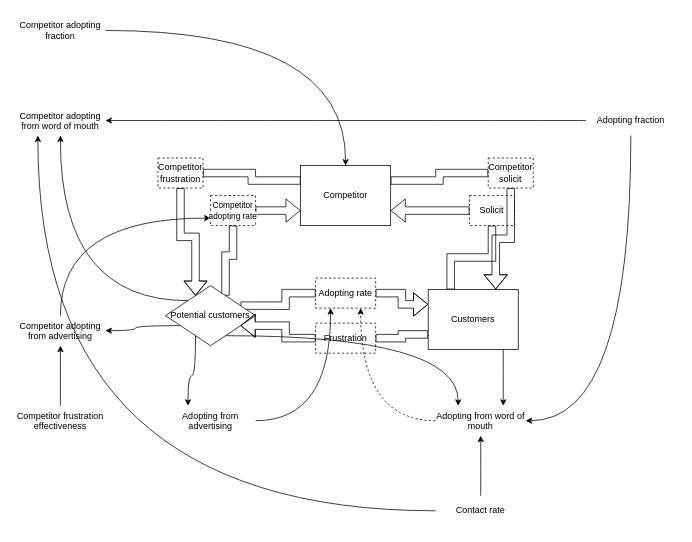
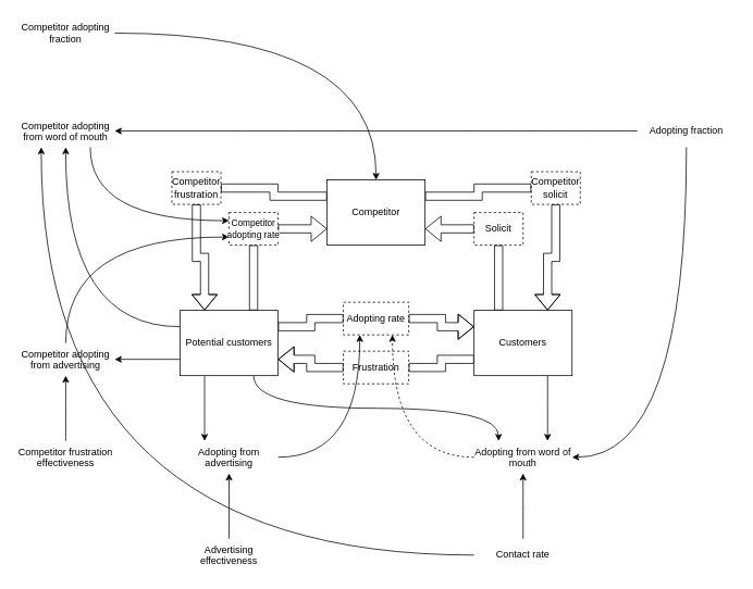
  <mxCell id="0" />
  <mxCell id="1" parent="0" />
  <mxCell id="2" style="edgeStyle=orthogonalEdgeStyle;curved=1;rounded=0;comic=0;orthogonalLoop=1;jettySize=auto;html=1;exitX=0.25;exitY=1;exitDx=0;exitDy=0;entryX=0.25;entryY=0;entryDx=0;entryDy=0;" edge="1" parent="1" source="8" target="24"><mxGeometry relative="1" as="geometry" /></mxCell>
  <mxCell id="3" style="edgeStyle=orthogonalEdgeStyle;shape=flexArrow;curved=1;rounded=0;comic=0;orthogonalLoop=1;jettySize=auto;html=1;exitX=1;exitY=0.25;exitDx=0;exitDy=0;entryX=0;entryY=0.5;entryDx=0;entryDy=0;endArrow=none;endFill=0;" edge="1" parent="1" source="8" target="31"><mxGeometry relative="1" as="geometry" /></mxCell>
  <mxCell id="4" style="edgeStyle=orthogonalEdgeStyle;curved=1;rounded=0;comic=0;orthogonalLoop=1;jettySize=auto;html=1;endArrow=classic;endFill=1;exitX=0;exitY=0.75;exitDx=0;exitDy=0;" edge="1" parent="1" source="8" target="37"><mxGeometry relative="1" as="geometry" /></mxCell>
  <mxCell id="5" style="edgeStyle=orthogonalEdgeStyle;shape=flexArrow;curved=1;rounded=0;comic=0;orthogonalLoop=1;jettySize=auto;html=1;entryX=0.5;entryY=1;entryDx=0;entryDy=0;endArrow=none;endFill=0;exitX=0.75;exitY=0;exitDx=0;exitDy=0;" edge="1" parent="1" source="8" target="47"><mxGeometry relative="1" as="geometry" /></mxCell>
  <mxCell id="6" style="edgeStyle=orthogonalEdgeStyle;curved=1;rounded=0;comic=0;orthogonalLoop=1;jettySize=auto;html=1;endArrow=classic;endFill=1;entryX=0.5;entryY=1;entryDx=0;entryDy=0;" edge="1" parent="1" source="8" target="33"><mxGeometry relative="1" as="geometry"><Array as="points"><mxPoint x="80" y="400" /></Array></mxGeometry></mxCell>
  <mxCell id="7" style="edgeStyle=orthogonalEdgeStyle;curved=1;rounded=0;comic=0;orthogonalLoop=1;jettySize=auto;html=1;endArrow=classic;endFill=1;exitX=0.75;exitY=1;exitDx=0;exitDy=0;entryX=0.25;entryY=0;entryDx=0;entryDy=0;" edge="1" parent="1" source="8" target="20"><mxGeometry relative="1" as="geometry" /></mxCell>
- <mxCell id="8" value="Potential customers" style="rhombus;whiteSpace=wrap;html=1;" vertex="1" parent="1"><mxGeometry x="220" y="380" width="120" height="80" as="geometry" /></mxCell>
+ <mxCell id="8" value="Potential customers" style="rounded=0;whiteSpace=wrap;html=1;" vertex="1" parent="1"><mxGeometry x="220" y="380" width="120" height="80" as="geometry" /></mxCell>
  <mxCell id="9" value="" style="edgeStyle=orthogonalEdgeStyle;curved=1;rounded=0;comic=0;orthogonalLoop=1;jettySize=auto;html=1;" edge="1" parent="1" source="12" target="20"><mxGeometry relative="1" as="geometry"><Array as="points"><mxPoint x="670" y="500" /><mxPoint x="670" y="500" /></Array></mxGeometry></mxCell>
  <mxCell id="10" style="edgeStyle=orthogonalEdgeStyle;curved=1;rounded=0;comic=0;orthogonalLoop=1;jettySize=auto;html=1;exitX=0;exitY=0.75;exitDx=0;exitDy=0;shape=flexArrow;endArrow=none;endFill=0;" edge="1" parent="1" source="12" target="29"><mxGeometry relative="1" as="geometry" /></mxCell>
  <mxCell id="11" style="edgeStyle=orthogonalEdgeStyle;shape=flexArrow;curved=1;rounded=0;comic=0;orthogonalLoop=1;jettySize=auto;html=1;exitX=0.25;exitY=0;exitDx=0;exitDy=0;endArrow=none;endFill=0;" edge="1" parent="1" source="12" target="45"><mxGeometry relative="1" as="geometry" /></mxCell>
- <mxCell id="12" value="Customers" style="rounded=0;whiteSpace=wrap;html=1;" vertex="1" parent="1"><mxGeometry x="570" y="385" width="120" height="80" as="geometry" /></mxCell>
+ <mxCell id="12" value="Customers" style="rounded=0;whiteSpace=wrap;html=1;" vertex="1" parent="1"><mxGeometry x="580" y="380" width="120" height="80" as="geometry" /></mxCell>
  <mxCell id="13" style="edgeStyle=orthogonalEdgeStyle;curved=1;rounded=0;comic=0;orthogonalLoop=1;jettySize=auto;html=1;exitX=0;exitY=0.25;exitDx=0;exitDy=0;entryX=1;entryY=0.5;entryDx=0;entryDy=0;endArrow=none;endFill=0;shape=flexArrow;" edge="1" parent="1" source="15" target="41"><mxGeometry relative="1" as="geometry" /></mxCell>
  <mxCell id="14" style="edgeStyle=orthogonalEdgeStyle;shape=flexArrow;curved=1;rounded=0;comic=0;orthogonalLoop=1;jettySize=auto;html=1;exitX=1;exitY=0.25;exitDx=0;exitDy=0;endArrow=none;endFill=0;" edge="1" parent="1" source="15" target="43"><mxGeometry relative="1" as="geometry" /></mxCell>
  <mxCell id="15" value="Competitor" style="rounded=0;whiteSpace=wrap;html=1;" vertex="1" parent="1"><mxGeometry x="400" y="220" width="120" height="80" as="geometry" /></mxCell>
  <mxCell id="16" style="edgeStyle=orthogonalEdgeStyle;curved=1;rounded=0;comic=0;orthogonalLoop=1;jettySize=auto;html=1;entryX=0.5;entryY=1;entryDx=0;entryDy=0;" edge="1" parent="1" source="18" target="20"><mxGeometry relative="1" as="geometry" /></mxCell>
  <mxCell id="17" style="edgeStyle=orthogonalEdgeStyle;curved=1;rounded=0;comic=0;orthogonalLoop=1;jettySize=auto;html=1;entryX=0.25;entryY=1;entryDx=0;entryDy=0;endArrow=classic;endFill=1;" edge="1" parent="1" source="18" target="33"><mxGeometry relative="1" as="geometry" /></mxCell>
  <mxCell id="18" value="Contact rate" style="text;html=1;strokeColor=none;fillColor=none;align=center;verticalAlign=middle;whiteSpace=wrap;rounded=0;" vertex="1" parent="1"><mxGeometry x="580" y="660" width="120" height="40" as="geometry" /></mxCell>
  <mxCell id="19" style="edgeStyle=orthogonalEdgeStyle;curved=1;rounded=0;comic=0;orthogonalLoop=1;jettySize=auto;html=1;endArrow=classic;endFill=1;entryX=0.75;entryY=1;entryDx=0;entryDy=0;dashed=1;" edge="1" parent="1" source="20" target="31"><mxGeometry relative="1" as="geometry" /></mxCell>
  <mxCell id="20" value="Adopting from word of mouth" style="text;html=1;whiteSpace=wrap;align=center;" vertex="1" parent="1"><mxGeometry x="580" y="540" width="120" height="40" as="geometry" /></mxCell>
+ <mxCell id="21" style="edgeStyle=orthogonalEdgeStyle;curved=1;rounded=0;comic=0;orthogonalLoop=1;jettySize=auto;html=1;" edge="1" parent="1" source="22" target="24"><mxGeometry relative="1" as="geometry" /></mxCell>
+ <mxCell id="22" value="Advertising effectiveness" style="text;html=1;whiteSpace=wrap;align=center;" vertex="1" parent="1"><mxGeometry x="220" y="660" width="120" height="40" as="geometry" /></mxCell>
  <mxCell id="23" style="edgeStyle=orthogonalEdgeStyle;curved=1;rounded=0;comic=0;orthogonalLoop=1;jettySize=auto;html=1;endArrow=classic;endFill=1;entryX=0.25;entryY=1;entryDx=0;entryDy=0;" edge="1" parent="1" source="24" target="31"><mxGeometry relative="1" as="geometry" /></mxCell>
  <mxCell id="24" value="Adopting from advertising" style="text;html=1;whiteSpace=wrap;align=center;" vertex="1" parent="1"><mxGeometry x="220" y="540" width="120" height="40" as="geometry" /></mxCell>
  <mxCell id="25" value="" style="edgeStyle=orthogonalEdgeStyle;curved=1;rounded=0;comic=0;orthogonalLoop=1;jettySize=auto;html=1;exitX=0.5;exitY=1;exitDx=0;exitDy=0;entryX=1;entryY=0.5;entryDx=0;entryDy=0;" edge="1" parent="1" source="27" target="20"><mxGeometry relative="1" as="geometry"><Array as="points"><mxPoint x="840" y="560" /></Array></mxGeometry></mxCell>
  <mxCell id="26" style="edgeStyle=orthogonalEdgeStyle;curved=1;rounded=0;comic=0;orthogonalLoop=1;jettySize=auto;html=1;endArrow=classic;endFill=1;" edge="1" parent="1" source="27" target="33"><mxGeometry relative="1" as="geometry" /></mxCell>
  <mxCell id="27" value="Adopting fraction" style="text;html=1;strokeColor=none;fillColor=none;align=center;verticalAlign=middle;whiteSpace=wrap;rounded=0;" vertex="1" parent="1"><mxGeometry x="780" y="140" width="120" height="40" as="geometry" /></mxCell>
  <mxCell id="28" style="edgeStyle=orthogonalEdgeStyle;curved=1;rounded=0;comic=0;orthogonalLoop=1;jettySize=auto;html=1;entryX=1;entryY=0.75;entryDx=0;entryDy=0;shape=flexArrow;" edge="1" parent="1" source="29" target="8"><mxGeometry relative="1" as="geometry" /></mxCell>
  <mxCell id="29" value="Frustration" style="text;html=1;strokeColor=#000000;fillColor=none;align=center;verticalAlign=middle;whiteSpace=wrap;rounded=0;dashed=1;" vertex="1" parent="1"><mxGeometry x="420" y="430" width="80" height="40" as="geometry" /></mxCell>
  <mxCell id="30" style="edgeStyle=orthogonalEdgeStyle;shape=flexArrow;curved=1;rounded=0;comic=0;orthogonalLoop=1;jettySize=auto;html=1;exitX=1;exitY=0.5;exitDx=0;exitDy=0;entryX=0;entryY=0.25;entryDx=0;entryDy=0;endArrow=block;endFill=0;" edge="1" parent="1" source="31" target="12"><mxGeometry relative="1" as="geometry" /></mxCell>
  <mxCell id="31" value="Adopting rate" style="text;html=1;align=center;verticalAlign=middle;whiteSpace=wrap;rounded=0;strokeColor=#000000;dashed=1;" vertex="1" parent="1"><mxGeometry x="420" y="370" width="80" height="40" as="geometry" /></mxCell>
+ <mxCell id="32" style="edgeStyle=orthogonalEdgeStyle;curved=1;rounded=0;comic=0;orthogonalLoop=1;jettySize=auto;html=1;exitX=0.75;exitY=1;exitDx=0;exitDy=0;entryX=0;entryY=0.25;entryDx=0;entryDy=0;endArrow=classic;endFill=1;" edge="1" parent="1" source="33" target="47"><mxGeometry relative="1" as="geometry" /></mxCell>
  <mxCell id="33" value="Competitor adopting from word of mouth" style="text;html=1;whiteSpace=wrap;align=center;" vertex="1" parent="1"><mxGeometry x="20" y="140" width="120" height="40" as="geometry" /></mxCell>
  <mxCell id="34" style="edgeStyle=orthogonalEdgeStyle;curved=1;rounded=0;comic=0;orthogonalLoop=1;jettySize=auto;html=1;" edge="1" parent="1" source="35" target="37"><mxGeometry relative="1" as="geometry" /></mxCell>
  <mxCell id="35" value="Competitor frustration effectiveness" style="text;html=1;whiteSpace=wrap;align=center;" vertex="1" parent="1"><mxGeometry x="20" y="540" width="120" height="40" as="geometry" /></mxCell>
  <mxCell id="36" style="edgeStyle=orthogonalEdgeStyle;curved=1;rounded=0;comic=0;orthogonalLoop=1;jettySize=auto;html=1;entryX=0;entryY=0.75;entryDx=0;entryDy=0;endArrow=classic;endFill=1;exitX=0.5;exitY=0;exitDx=0;exitDy=0;" edge="1" parent="1" source="37" target="47"><mxGeometry relative="1" as="geometry" /></mxCell>
  <mxCell id="37" value="Competitor adopting from advertising" style="text;html=1;whiteSpace=wrap;align=center;" vertex="1" parent="1"><mxGeometry x="20" y="420" width="120" height="40" as="geometry" /></mxCell>
  <mxCell id="38" value="" style="edgeStyle=orthogonalEdgeStyle;curved=1;rounded=0;comic=0;orthogonalLoop=1;jettySize=auto;html=1;" edge="1" parent="1" source="39" target="15"><mxGeometry relative="1" as="geometry" /></mxCell>
  <mxCell id="39" value="Competitor adopting fraction" style="text;html=1;strokeColor=none;fillColor=none;align=center;verticalAlign=middle;whiteSpace=wrap;rounded=0;" vertex="1" parent="1"><mxGeometry x="20" width="120" height="40" as="geometry" y="20" /></mxCell>
  <mxCell id="40" style="edgeStyle=orthogonalEdgeStyle;curved=1;rounded=0;comic=0;orthogonalLoop=1;jettySize=auto;html=1;entryX=0.25;entryY=0;entryDx=0;entryDy=0;endArrow=classic;endFill=1;exitX=0.5;exitY=1;exitDx=0;exitDy=0;shape=flexArrow;" edge="1" parent="1" source="41" target="8"><mxGeometry relative="1" as="geometry" /></mxCell>
  <mxCell id="41" value="Competitor frustration" style="text;html=1;strokeColor=#000000;fillColor=none;align=center;verticalAlign=middle;whiteSpace=wrap;rounded=0;dashed=1;" vertex="1" parent="1"><mxGeometry x="210" y="210" width="60" height="40" as="geometry" /></mxCell>
  <mxCell id="42" style="edgeStyle=orthogonalEdgeStyle;shape=flexArrow;curved=1;rounded=0;comic=0;orthogonalLoop=1;jettySize=auto;html=1;entryX=0.75;entryY=0;entryDx=0;entryDy=0;endArrow=classic;endFill=1;" edge="1" parent="1" source="43" target="12"><mxGeometry relative="1" as="geometry" /></mxCell>
  <mxCell id="43" value="Competitor solicit" style="text;html=1;strokeColor=#000000;fillColor=none;align=center;verticalAlign=middle;whiteSpace=wrap;rounded=0;dashed=1;" vertex="1" parent="1"><mxGeometry x="650" y="210" width="60" height="40" as="geometry" /></mxCell>
  <mxCell id="44" style="edgeStyle=orthogonalEdgeStyle;shape=flexArrow;curved=1;rounded=0;comic=0;orthogonalLoop=1;jettySize=auto;html=1;entryX=1;entryY=0.75;entryDx=0;entryDy=0;endArrow=classic;endFill=1;" edge="1" parent="1" source="45" target="15"><mxGeometry relative="1" as="geometry" /></mxCell>
- <mxCell id="45" value="Solicit" style="text;html=1;strokeColor=#000000;fillColor=none;align=center;verticalAlign=middle;whiteSpace=wrap;rounded=0;dashed=1;" vertex="1" parent="1"><mxGeometry x="625" y="260" width="60" height="40" as="geometry" /></mxCell>
+ <mxCell id="45" value="Solicit" style="text;html=1;strokeColor=#000000;fillColor=none;align=center;verticalAlign=middle;whiteSpace=wrap;rounded=0;dashed=1;" vertex="1" parent="1"><mxGeometry x="580" y="260" width="60" height="40" as="geometry" /></mxCell>
  <mxCell id="46" value="" style="edgeStyle=orthogonalEdgeStyle;shape=flexArrow;curved=1;rounded=0;comic=0;orthogonalLoop=1;jettySize=auto;html=1;endArrow=classic;endFill=1;entryX=0;entryY=0.75;entryDx=0;entryDy=0;" edge="1" parent="1" source="47" target="15"><mxGeometry relative="1" as="geometry" /></mxCell>
  <mxCell id="47" value="&lt;span style=&quot;font-size: 11px ; white-space: nowrap ; background-color: rgb(255 , 255 , 255)&quot;&gt;Competitor&lt;/span&gt;&lt;br style=&quot;font-size: 11px ; white-space: nowrap&quot;&gt;&lt;span style=&quot;font-size: 11px ; white-space: nowrap ; background-color: rgb(255 , 255 , 255)&quot;&gt;adopting rate&lt;/span&gt;" style="text;html=1;strokeColor=#000000;fillColor=none;align=center;verticalAlign=middle;whiteSpace=wrap;rounded=0;dashed=1;" vertex="1" parent="1"><mxGeometry x="280" y="260" width="60" height="40" as="geometry" /></mxCell>
